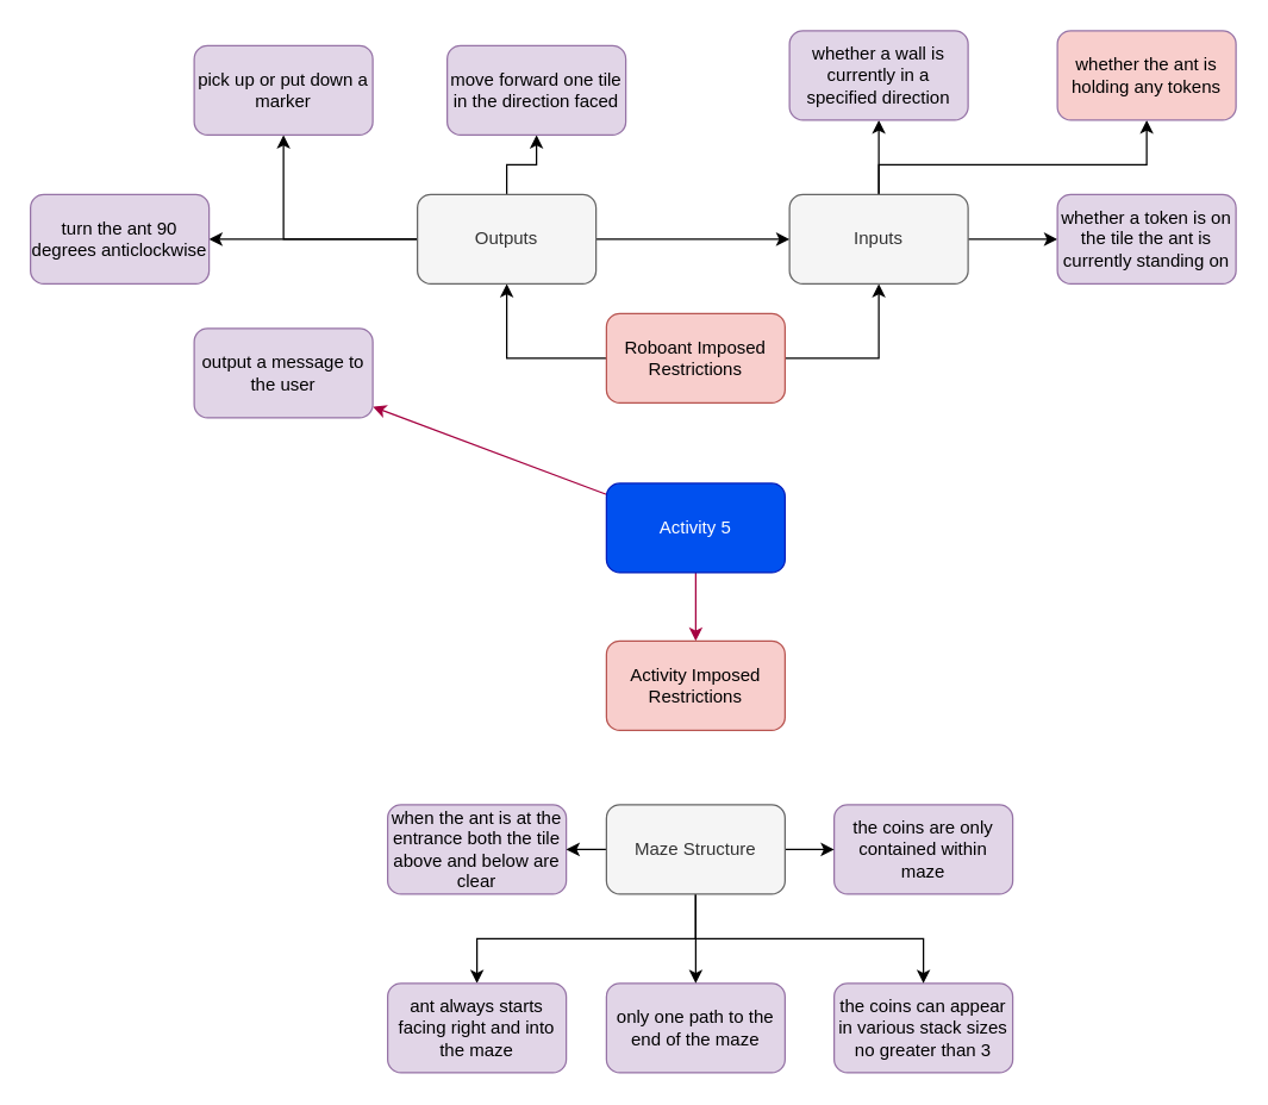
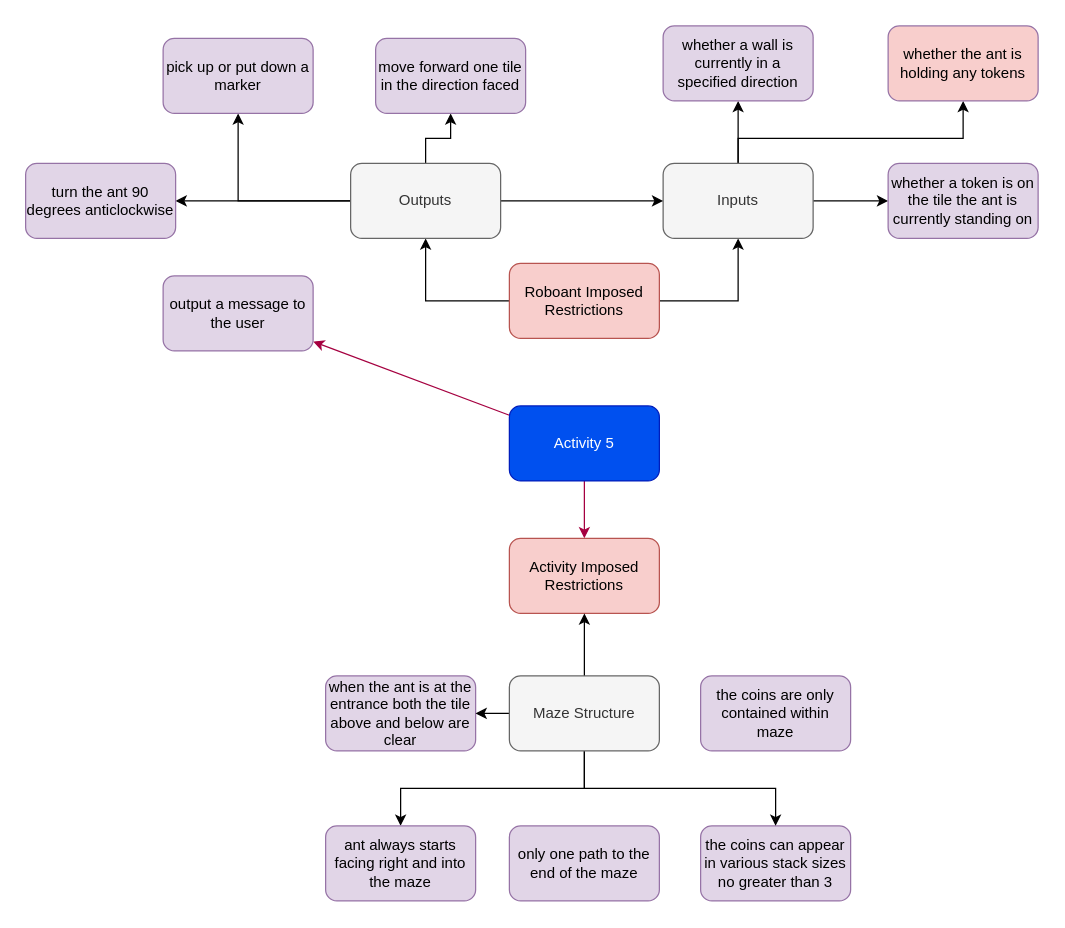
  <mxCell id="0" />
  <mxCell id="1" parent="0" />
  <mxCell id="2" style="edgeStyle=orthogonalEdgeStyle;rounded=0;orthogonalLoop=1;jettySize=auto;html=1;entryX=0.5;entryY=0;entryDx=0;entryDy=0;strokeColor=#A50040;fontColor=#393C56;fillColor=#d80073;" parent="1" source="4" target="5" edge="1"><mxGeometry relative="1" as="geometry"><Array as="points"><mxPoint x="467" y="430" /></Array></mxGeometry></mxCell>
  <mxCell id="3" style="edgeStyle=none;rounded=0;orthogonalLoop=1;jettySize=auto;html=1;strokeColor=#A50040;fontColor=#393C56;fillColor=#d80073;" parent="1" source="4" target="22" edge="1"><mxGeometry relative="1" as="geometry"><mxPoint x="467" y="170" as="targetPoint" /></mxGeometry></mxCell>
  <mxCell id="4" value="Activity 5" style="rounded=1;whiteSpace=wrap;html=1;strokeColor=#001DBC;fontColor=#ffffff;fillColor=#0050ef;gradientColor=none;" parent="1" vertex="1"><mxGeometry x="407" y="324" width="120" height="60" as="geometry" /></mxCell>
  <mxCell id="5" value="Activity Imposed Restrictions" style="rounded=1;whiteSpace=wrap;html=1;strokeColor=#b85450;fillColor=#f8cecc;" parent="1" vertex="1"><mxGeometry x="407" y="430" width="120" height="60" as="geometry" /></mxCell>
  <mxCell id="6" style="edgeStyle=orthogonalEdgeStyle;rounded=0;orthogonalLoop=1;jettySize=auto;html=1;" parent="1" source="8" target="17" edge="1"><mxGeometry relative="1" as="geometry" /></mxCell>
  <mxCell id="7" style="edgeStyle=orthogonalEdgeStyle;rounded=0;orthogonalLoop=1;jettySize=auto;html=1;" parent="1" source="8" target="12" edge="1"><mxGeometry relative="1" as="geometry" /></mxCell>
  <mxCell id="8" value="Roboant Imposed Restrictions" style="rounded=1;whiteSpace=wrap;html=1;fillColor=#f8cecc;strokeColor=#b85450;" parent="1" vertex="1"><mxGeometry x="407" y="210" width="120" height="60" as="geometry" /></mxCell>
  <mxCell id="9" style="edgeStyle=orthogonalEdgeStyle;rounded=0;orthogonalLoop=1;jettySize=auto;html=1;" parent="1" source="12" target="20" edge="1"><mxGeometry relative="1" as="geometry" /></mxCell>
  <mxCell id="10" style="edgeStyle=orthogonalEdgeStyle;rounded=0;orthogonalLoop=1;jettySize=auto;html=1;" parent="1" source="12" target="18" edge="1"><mxGeometry relative="1" as="geometry" /></mxCell>
  <mxCell id="11" style="edgeStyle=orthogonalEdgeStyle;rounded=0;orthogonalLoop=1;jettySize=auto;html=1;" parent="1" source="12" target="19" edge="1"><mxGeometry relative="1" as="geometry"><Array as="points"><mxPoint x="590" y="110" /><mxPoint x="770" y="110" /></Array></mxGeometry></mxCell>
  <mxCell id="12" value="Inputs" style="rounded=1;whiteSpace=wrap;html=1;fillColor=#f5f5f5;fontColor=#333333;strokeColor=#666666;" parent="1" vertex="1"><mxGeometry x="530" y="130" width="120" height="60" as="geometry" /></mxCell>
  <mxCell id="13" style="edgeStyle=orthogonalEdgeStyle;rounded=0;orthogonalLoop=1;jettySize=auto;html=1;" parent="1" source="17" target="21" edge="1"><mxGeometry relative="1" as="geometry" /></mxCell>
  <mxCell id="14" style="edgeStyle=orthogonalEdgeStyle;rounded=0;orthogonalLoop=1;jettySize=auto;html=1;" parent="1" source="17" target="23" edge="1"><mxGeometry relative="1" as="geometry" /></mxCell>
  <mxCell id="15" style="edgeStyle=orthogonalEdgeStyle;rounded=0;orthogonalLoop=1;jettySize=auto;html=1;" parent="1" source="17" target="24" edge="1"><mxGeometry relative="1" as="geometry" /></mxCell>
  <mxCell id="16" style="edgeStyle=orthogonalEdgeStyle;rounded=0;orthogonalLoop=1;jettySize=auto;html=1;" parent="1" source="17" target="12" edge="1"><mxGeometry relative="1" as="geometry" /></mxCell>
  <mxCell id="17" value="Outputs" style="rounded=1;whiteSpace=wrap;html=1;fillColor=#f5f5f5;fontColor=#333333;strokeColor=#666666;" parent="1" vertex="1"><mxGeometry x="280" y="130" width="120" height="60" as="geometry" /></mxCell>
  <mxCell id="18" value="whether a wall is currently in a specified direction" style="rounded=1;whiteSpace=wrap;html=1;fillColor=#e1d5e7;strokeColor=#9673a6;" parent="1" vertex="1"><mxGeometry x="530" y="20" width="120" height="60" as="geometry" /></mxCell>
  <mxCell id="19" value="whether the ant is holding any tokens" style="rounded=1;whiteSpace=wrap;html=1;fillColor=#f8cecc;strokeColor=#9673a6;" parent="1" vertex="1"><mxGeometry x="710" y="20" width="120" height="60" as="geometry" /></mxCell>
  <mxCell id="20" value="whether a token is on the tile the ant is currently standing on" style="rounded=1;whiteSpace=wrap;html=1;fillColor=#e1d5e7;strokeColor=#9673a6;" parent="1" vertex="1"><mxGeometry x="710" y="130" width="120" height="60" as="geometry" /></mxCell>
  <mxCell id="21" value="move forward one tile in the direction faced" style="rounded=1;whiteSpace=wrap;html=1;fillColor=#e1d5e7;strokeColor=#9673a6;" parent="1" vertex="1"><mxGeometry x="300" y="30" width="120" height="60" as="geometry" /></mxCell>
  <mxCell id="22" value="output a message to the user" style="rounded=1;whiteSpace=wrap;html=1;fillColor=#e1d5e7;strokeColor=#9673a6;" parent="1" vertex="1"><mxGeometry x="130" y="220" width="120" height="60" as="geometry" /></mxCell>
  <mxCell id="23" value="pick up or put down a marker" style="rounded=1;whiteSpace=wrap;html=1;fillColor=#e1d5e7;strokeColor=#9673a6;" parent="1" vertex="1"><mxGeometry x="130" y="30" width="120" height="60" as="geometry" /></mxCell>
  <mxCell id="24" value="turn the ant 90 degrees anticlockwise" style="rounded=1;whiteSpace=wrap;html=1;fillColor=#e1d5e7;strokeColor=#9673a6;" parent="1" vertex="1"><mxGeometry x="20" y="130" width="120" height="60" as="geometry" /></mxCell>
  <mxCell id="25" value="when the ant is at the entrance both the tile above and below are clear" style="rounded=1;whiteSpace=wrap;html=1;strokeColor=#9673a6;fillColor=#e1d5e7;" parent="1" vertex="1"><mxGeometry x="260" y="540" width="120" height="60" as="geometry" /></mxCell>
  <mxCell id="26" value="only one path to the end of the maze" style="rounded=1;whiteSpace=wrap;html=1;strokeColor=#9673a6;fillColor=#e1d5e7;" parent="1" vertex="1"><mxGeometry x="407" y="660" width="120" height="60" as="geometry" /></mxCell>
  <mxCell id="27" value="the coins can appear in various stack sizes no greater than 3" style="rounded=1;whiteSpace=wrap;html=1;strokeColor=#9673a6;fillColor=#e1d5e7;" parent="1" vertex="1"><mxGeometry x="560" y="660" width="120" height="60" as="geometry" /></mxCell>
  <mxCell id="28" value="the coins are only contained within maze" style="rounded=1;whiteSpace=wrap;html=1;strokeColor=#9673a6;fillColor=#e1d5e7;" parent="1" vertex="1"><mxGeometry x="560" y="540" width="120" height="60" as="geometry" /></mxCell>
  <mxCell id="29" style="edgeStyle=orthogonalEdgeStyle;rounded=0;orthogonalLoop=1;jettySize=auto;html=1;" parent="1" source="34" target="25" edge="1"><mxGeometry relative="1" as="geometry" /></mxCell>
- <mxCell id="30" style="edgeStyle=orthogonalEdgeStyle;rounded=0;orthogonalLoop=1;jettySize=auto;html=1;" parent="1" source="34" target="28" edge="1"><mxGeometry relative="1" as="geometry" /></mxCell>
- <mxCell id="31" style="edgeStyle=orthogonalEdgeStyle;rounded=0;orthogonalLoop=1;jettySize=auto;html=1;entryX=0.5;entryY=0;entryDx=0;entryDy=0;" parent="1" source="34" target="26" edge="1"><mxGeometry relative="1" as="geometry" /></mxCell>
+ <mxCell id="31" style="edgeStyle=orthogonalEdgeStyle;rounded=0;orthogonalLoop=1;jettySize=auto;html=1;" parent="1" source="34" target="5" edge="1"><mxGeometry relative="1" as="geometry" /></mxCell>
  <mxCell id="32" style="edgeStyle=orthogonalEdgeStyle;rounded=0;orthogonalLoop=1;jettySize=auto;html=1;" parent="1" source="34" target="27" edge="1"><mxGeometry relative="1" as="geometry"><Array as="points"><mxPoint x="467" y="630" /><mxPoint x="620" y="630" /></Array></mxGeometry></mxCell>
  <mxCell id="33" style="edgeStyle=orthogonalEdgeStyle;rounded=0;orthogonalLoop=1;jettySize=auto;html=1;entryX=0.5;entryY=0;entryDx=0;entryDy=0;" parent="1" source="34" target="35" edge="1"><mxGeometry relative="1" as="geometry"><mxPoint x="370" y="640" as="targetPoint" /><Array as="points"><mxPoint x="467" y="630" /><mxPoint x="320" y="630" /></Array></mxGeometry></mxCell>
  <mxCell id="34" value="Maze Structure" style="rounded=1;whiteSpace=wrap;html=1;strokeColor=#666666;fillColor=#f5f5f5;fontColor=#333333;" parent="1" vertex="1"><mxGeometry x="407" y="540" width="120" height="60" as="geometry" /></mxCell>
  <mxCell id="35" value="ant always starts facing right and into the maze" style="rounded=1;whiteSpace=wrap;html=1;strokeColor=#9673a6;fillColor=#e1d5e7;" parent="1" vertex="1"><mxGeometry x="260" y="660" width="120" height="60" as="geometry" /></mxCell>
